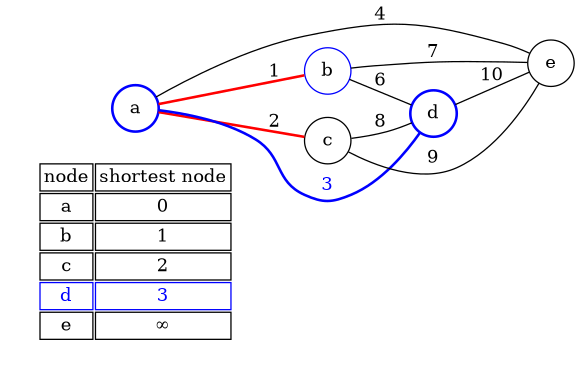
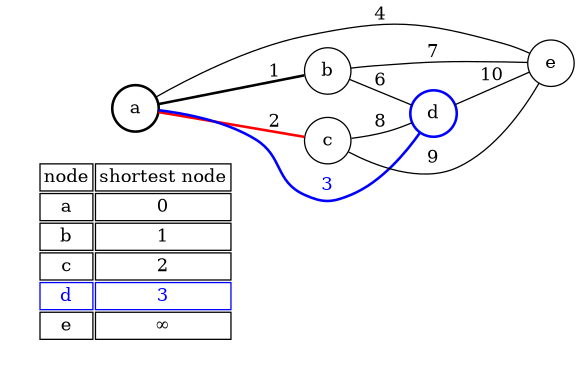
  graph {
    rankdir=LR
    scale=3
    node [shape=circle]
    n1 [color=blue label=<<table border="1" color="white">       <tr><td align="center" port="tree" color="black">node</td><td align="center" port="tree" color="black">shortest node</td></tr>       <tr><td align="center" port="tree" color="black">a</td><td align="center" port="tree" color="black">0</td></tr>       <tr><td align="center" port="tree" color="black">b</td><td align="center" port="tree" color="black">1</td></tr>       <tr><td align="center" port="tree" color="black">c</td><td align="center" port="tree" color="black">2</td></tr>       <tr><td align="center" port="tree" color="blue"><font color="blue">d</font></td><td align="center" port="tree" color="blue"><font color="blue">3</font></td></tr>       <tr><td align="center" port="tree" color="black">e</td><td align="center" port="tree" color="black">&infin;</td></tr>       </table>> shape=none]
-   n2 [color=blue label=a style=bold]
-   n3 [label=b color=blue]
+   n2 [color=black label=a style=bold]
+   n3 [label=b]
    n4 [label=c]
    n5 [color=blue label=d style=bold]
    n6 [label=e]
    subgraph cluster_1 {
      color=white
      n1
    }
-   n2 -- n3 [color=red label=1 style=bold]
+   n2 -- n3 [color=black label=1 style=bold]
    n2 -- n4 [color=red label=2 style=bold]
    n2 -- n5 [color=blue fontcolor=blue label=3 style=bold]
    n2 -- n6 [label=4]
    n3 -- n5 [label=6]
    n3 -- n6 [label=7]
    n4 -- n5 [label=8]
    n4 -- n6 [label=9]
    n5 -- n6 [label=10]
  }
